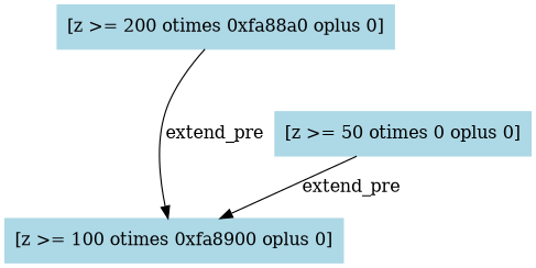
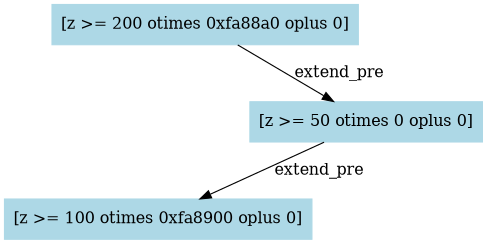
  digraph {
    node [color=lightblue shape=box style=filled]
    edge [color=black]
    n1 [label="[z >= 200 otimes 0xfa88a0 oplus 0]"]
    n2 [label="[z >= 100 otimes 0xfa8900 oplus 0]"]
    n3 [label="[z >= 50 otimes 0 oplus 0]"]
-   n1 -> n2 [label=extend_pre]
+   n1 -> n3 [label=extend_pre]
    n3 -> n2 [label=extend_pre]
  }
